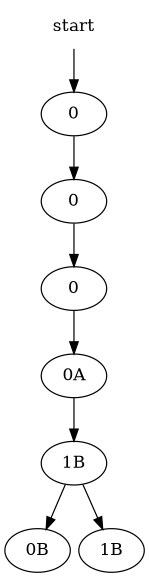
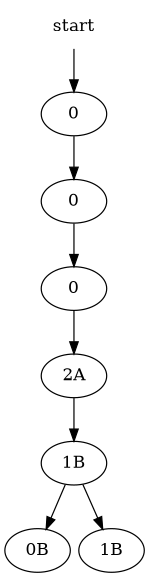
  digraph {
    nodesep=0.1
    rankir=TB
    start [shape=plaintext]
    n2 [label=0]
    n3 [label=0]
    n4 [label=0]
-   n5 [label="0A"]
+   n5 [label="2A"]
    n6 [label="1B"]
    n7 [label="0B"]
    n8 [label="1B"]
    start -> n2
    n2 -> n3
    n3 -> n4
    n4 -> n5
    n5 -> n6
    n6 -> n7
    n6 -> n8
  }
